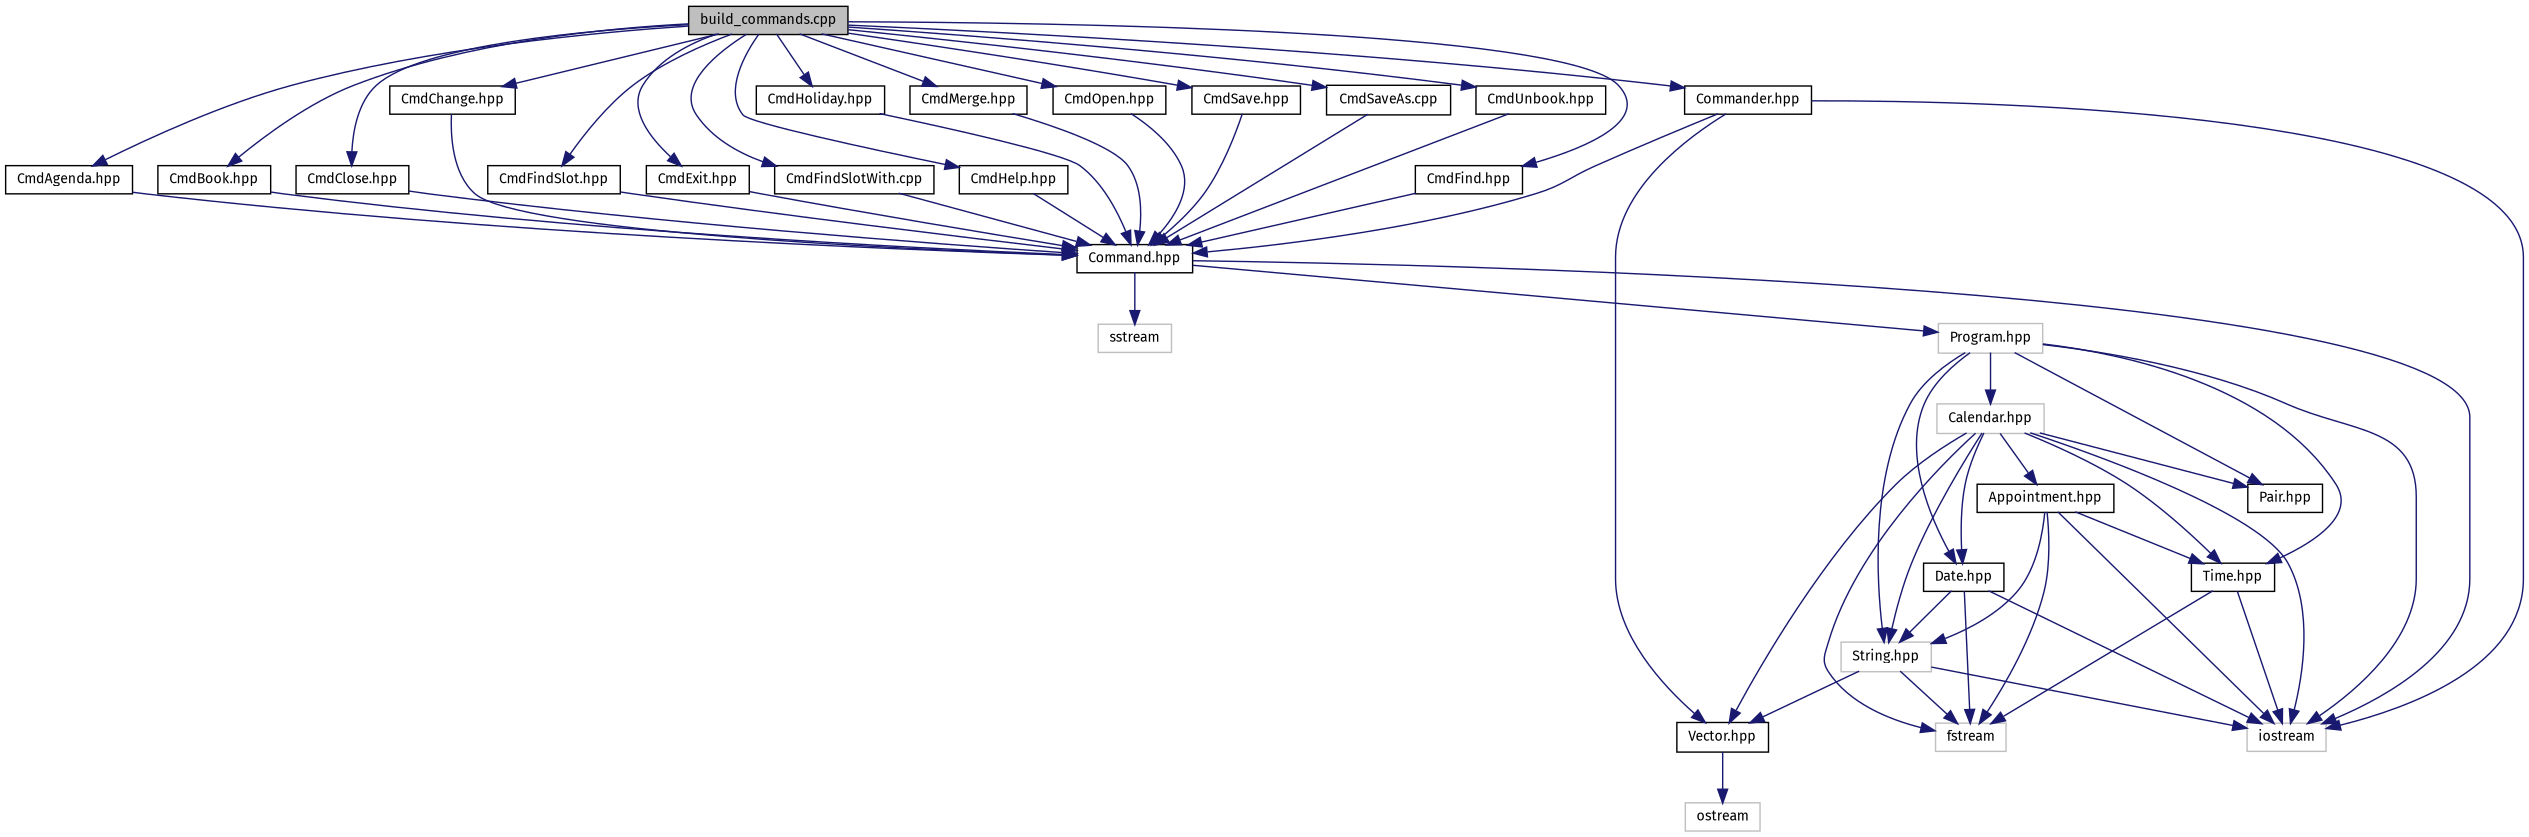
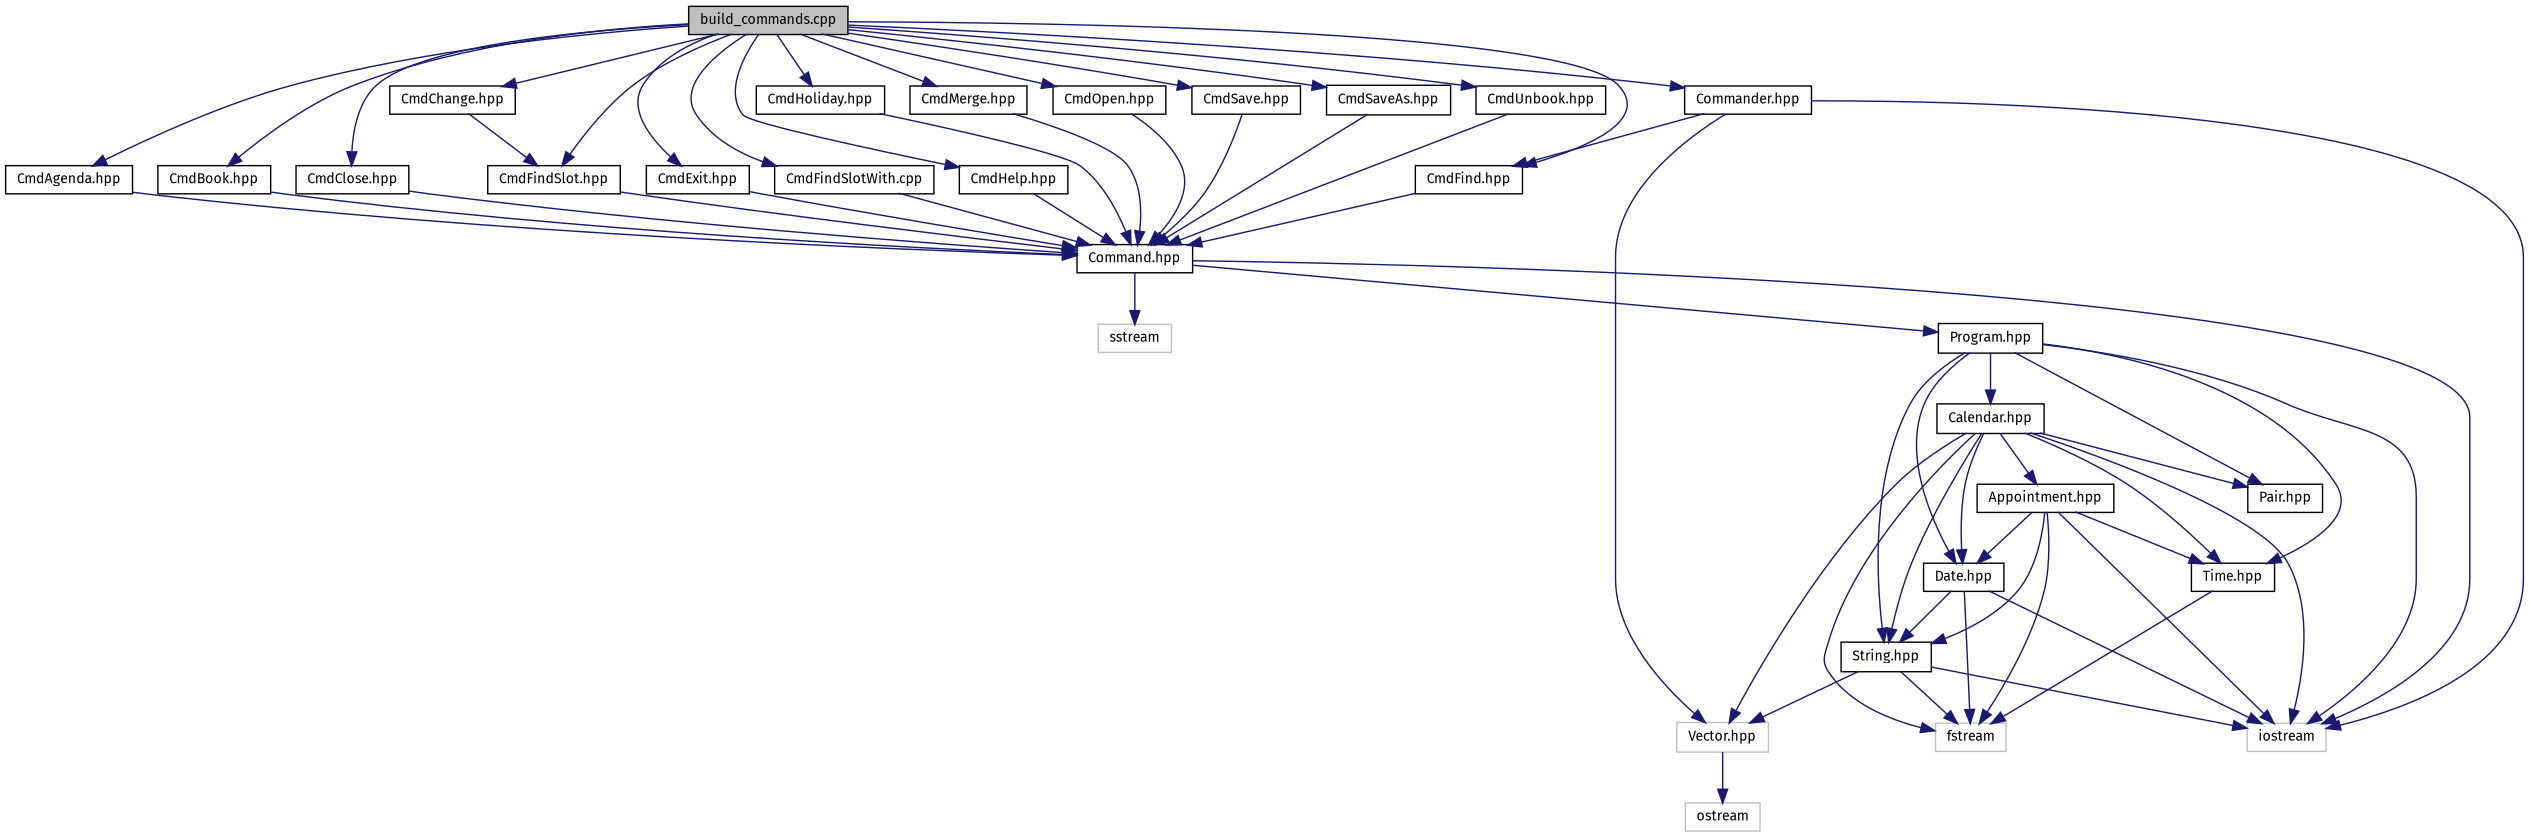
  digraph {
    fontname="Fira Sans"
    node [color=black fillcolor=white fontname="Fira Sans" fontsize=10 shape=record style=filled]
    edge [color=midnightblue fontname="Fira Sans" fontsize=10 labelfontname=Helvetica labelfontsize=10 style=solid]
    n1 [fillcolor=grey75 fontcolor=black height=0.2 label="build_commands.cpp" width=0.4]
    n2 [height=0.2 label="Commander.hpp" width=0.4]
    n3 [height=0.2 label="CmdAgenda.hpp" width=0.4]
    n4 [height=0.2 label="CmdBook.hpp" width=0.4]
    n5 [height=0.2 label="CmdChange.hpp" width=0.4]
    n6 [height=0.2 label="CmdClose.hpp" width=0.4]
    n7 [height=0.2 label="CmdExit.hpp" width=0.4]
    n8 [height=0.2 label="CmdFind.hpp" width=0.4]
    n9 [height=0.2 label="CmdFindSlot.hpp" width=0.4]
    n10 [height=0.2 label="CmdFindSlotWith.cpp" width=0.4]
    n11 [height=0.2 label="CmdHelp.hpp" width=0.4]
    n12 [height=0.2 label="CmdHoliday.hpp" width=0.4]
    n13 [height=0.2 label="CmdMerge.hpp" width=0.4]
    n14 [height=0.2 label="CmdOpen.hpp" width=0.4]
    n15 [height=0.2 label="CmdSave.hpp" width=0.4]
-   n16 [height=0.2 label="CmdSaveAs.cpp" width=0.4]
+   n16 [height=0.2 label="CmdSaveAs.hpp" width=0.4]
    n17 [height=0.2 label="CmdUnbook.hpp" width=0.4]
    n18 [color=grey75 height=0.2 label=iostream width=0.4]
    n19 [height=0.2 label="Command.hpp" width=0.4]
-   n20 [height=0.2 label="Vector.hpp" width=0.4]
+   n20 [color=grey75 height=0.2 label="Vector.hpp" width=0.4]
    n21 [color=grey75 height=0.2 label=sstream width=0.4]
-   n22 [color=grey75 height=0.2 label="Program.hpp" width=0.4]
+   n22 [height=0.2 label="Program.hpp" width=0.4]
    n23 [color=grey75 height=0.2 label=ostream width=0.4]
-   n24 [color=grey75 height=0.2 label="Calendar.hpp" width=0.4]
+   n24 [height=0.2 label="Calendar.hpp" width=0.4]
    n25 [height=0.2 label="Date.hpp" width=0.4]
-   n26 [color=grey75 height=0.2 label="String.hpp" width=0.4]
+   n26 [height=0.2 label="String.hpp" width=0.4]
    n27 [height=0.2 label="Time.hpp" width=0.4]
    n28 [height=0.2 label="Pair.hpp" width=0.4]
    n29 [color=grey75 height=0.2 label=fstream width=0.4]
    n30 [height=0.2 label="Appointment.hpp" width=0.4]
    n1 -> n2
    n1 -> n3
    n1 -> n4
    n1 -> n5
    n1 -> n6
    n1 -> n7
    n1 -> n8
    n1 -> n9
    n1 -> n10
    n1 -> n11
    n1 -> n12
    n1 -> n13
    n1 -> n14
    n1 -> n15
    n1 -> n16
    n1 -> n17
    n2 -> n18
-   n2 -> n19
+   n2 -> n8
    n2 -> n20
    n3 -> n19
    n4 -> n19
-   n5 -> n19
+   n5 -> n9
    n6 -> n19
    n7 -> n19
    n8 -> n19
    n9 -> n19
    n10 -> n19
    n11 -> n19
    n12 -> n19
    n13 -> n19
    n14 -> n19
    n15 -> n19
    n16 -> n19
    n17 -> n19
    n19 -> n18
    n19 -> n21
    n19 -> n22
    n20 -> n23
    n22 -> n18
    n22 -> n24
    n22 -> n25
    n22 -> n26
    n22 -> n27
    n22 -> n28
    n24 -> n18
    n24 -> n20
    n24 -> n25
    n24 -> n26
    n24 -> n27
    n24 -> n28
    n24 -> n29
    n24 -> n30
    n25 -> n18
    n25 -> n26
    n25 -> n29
    n26 -> n18
    n26 -> n20
    n26 -> n29
-   n27 -> n18
    n27 -> n29
    n30 -> n18
+   n30 -> n25
    n30 -> n26
    n30 -> n27
    n30 -> n29
  }
